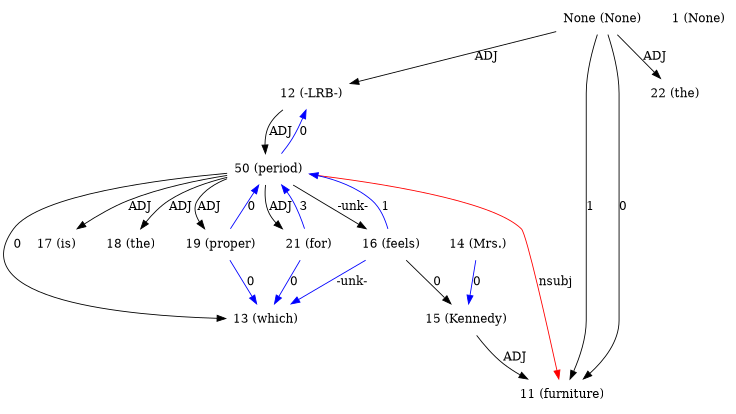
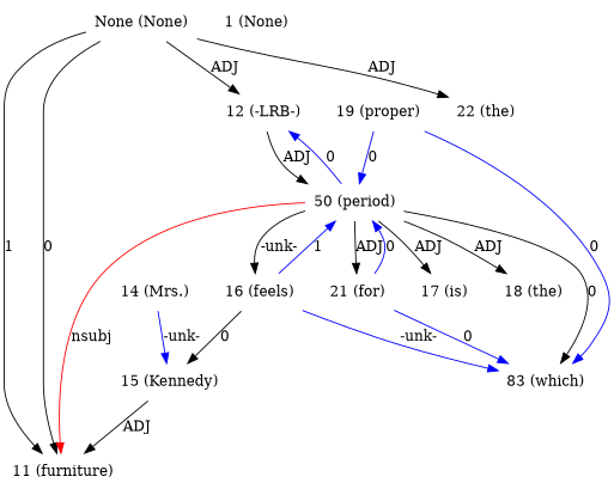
  digraph {
    node [shape=plaintext]
    edge [dir=forward]
    n1 [label="None (None)"]
    n2 [label="12 (-LRB-)"]
    n3 [label="11 (furniture)"]
    n4 [label="22 (the)"]
    n5 [label="50 (period)"]
-   n6 [label="13 (which)"]
+   n6 [label="83 (which)"]
    n7 [label="16 (feels)"]
    n8 [label="17 (is)"]
    n9 [label="18 (the)"]
    n10 [label="19 (proper)"]
    n11 [label="21 (for)"]
    n12 [label="1 (None)"]
    n13 [label="15 (Kennedy)"]
    n14 [label="14 (Mrs.)"]
    n1 -> n2 [label=ADJ]
    n1 -> n3 [label=1]
    n1 -> n3 [label=0]
    n1 -> n4 [label=ADJ]
    n2 -> n5 [label=ADJ]
    n5 -> n2 [color=blue label=0]
    n5 -> n3 [color=red label=nsubj]
    n5 -> n6 [label=0]
    n5 -> n7 [label="-unk-"]
    n5 -> n8 [label=ADJ]
    n5 -> n9 [label=ADJ]
-   n5 -> n10 [label=ADJ]
    n5 -> n11 [label=ADJ]
    n7 -> n5 [color=blue label=1]
    n7 -> n6 [color=blue label="-unk-"]
    n7 -> n13 [label=0]
    n10 -> n5 [color=blue label=0]
    n10 -> n6 [color=blue label=0]
-   n11 -> n5 [color=blue label=3]
+   n11 -> n5 [color=blue label=0]
    n11 -> n6 [color=blue label=0]
    n13 -> n3 [label=ADJ]
-   n14 -> n13 [color=blue label=0]
+   n14 -> n13 [color=blue label="-unk-"]
  }
